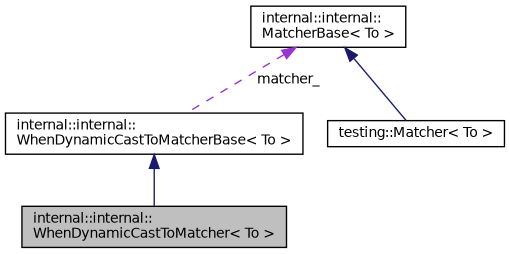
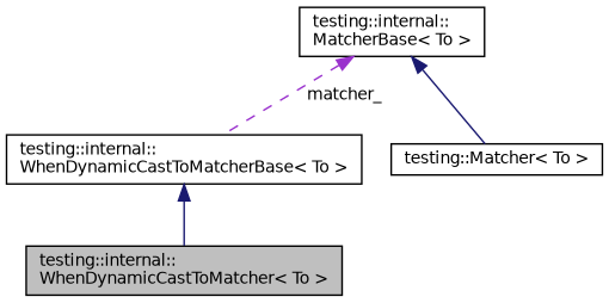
  digraph {
    node [color=black fillcolor=white fontname=Helvetica fontsize=10 shape=record style=filled]
    edge [color=midnightblue dir=back fontname=Helvetica fontsize=10 labelfontname=Helvetica labelfontsize=10 style=solid]
-   n1 [fillcolor=grey75 fontcolor=black height=0.2 label="internal::internal::\lWhenDynamicCastToMatcher\< To \>" width=0.4]
-   n2 [height=0.2 label="internal::internal::\lWhenDynamicCastToMatcherBase\< To \>" width=0.4]
+   n1 [fillcolor=grey75 fontcolor=black height=0.2 label="testing::internal::\lWhenDynamicCastToMatcher\< To \>" width=0.4]
+   n2 [height=0.2 label="testing::internal::\lWhenDynamicCastToMatcherBase\< To \>" width=0.4]
    n3 [height=0.2 label="testing::Matcher\< To \>" width=0.4]
-   n4 [height=0.2 label="internal::internal::\lMatcherBase\< To \>" width=0.4]
+   n4 [height=0.2 label="testing::internal::\lMatcherBase\< To \>" width=0.4]
    n2 -> n1
    n4 -> n2 [color=darkorchid3 label=" matcher_" style=dashed]
    n4 -> n3
  }
